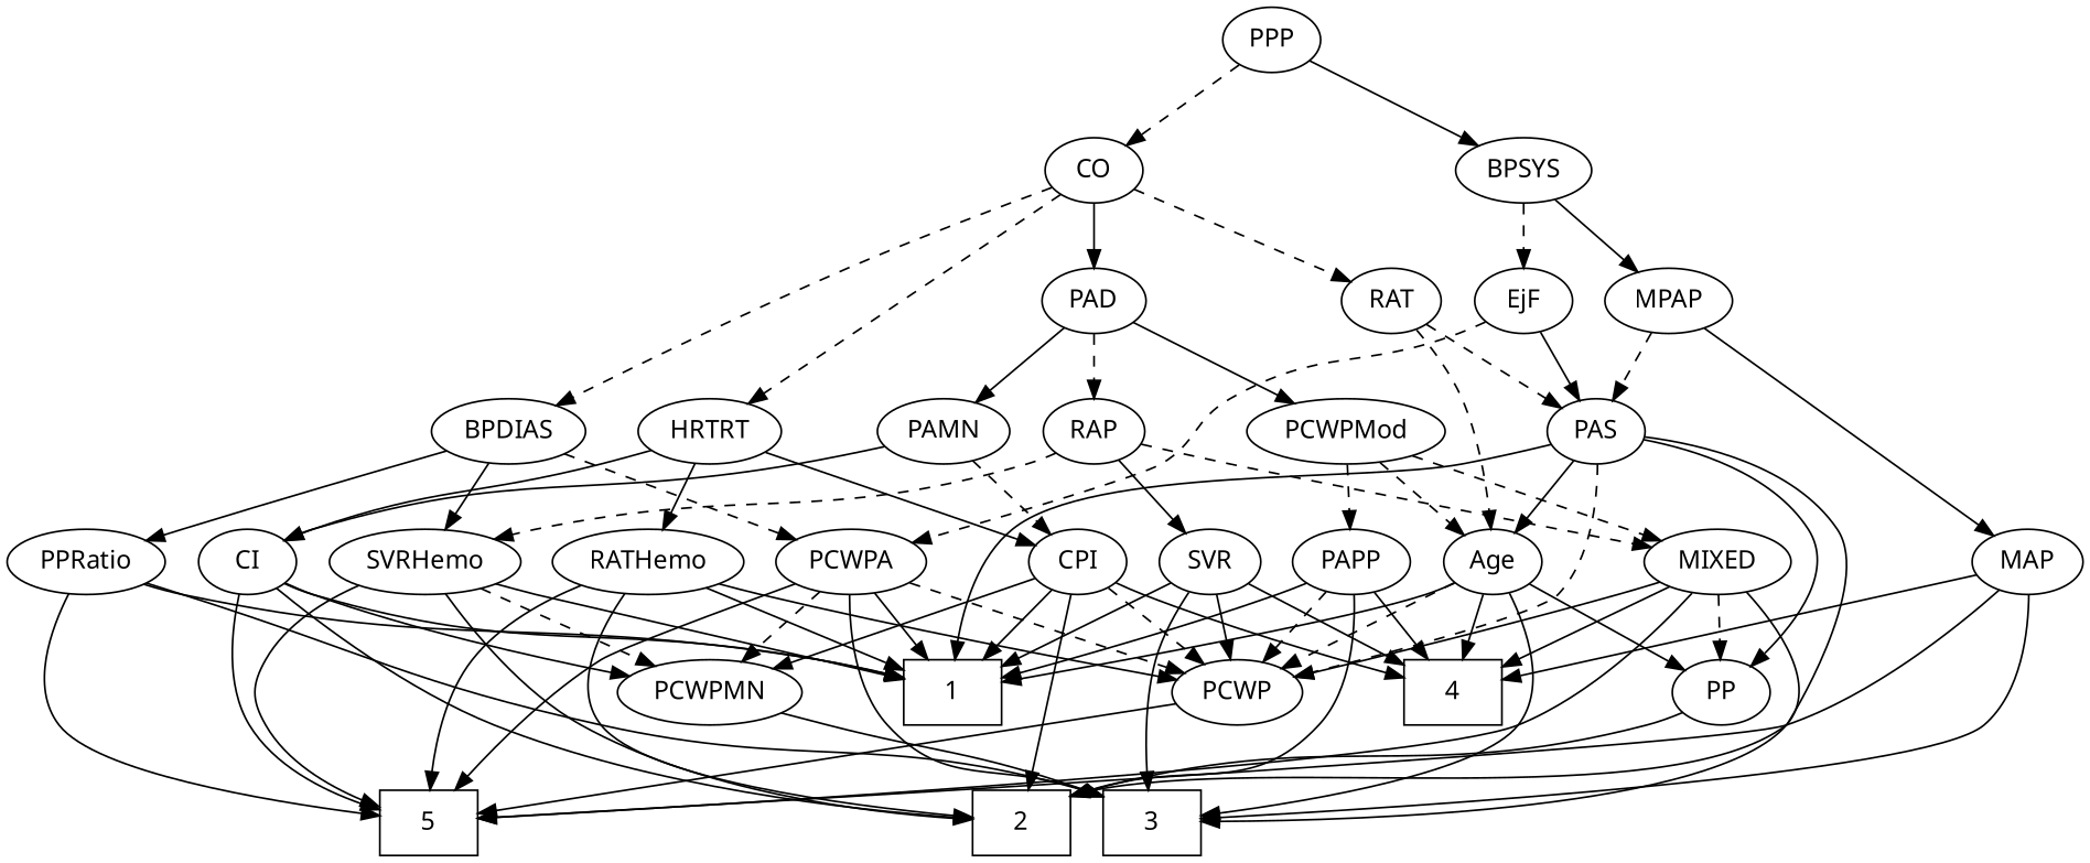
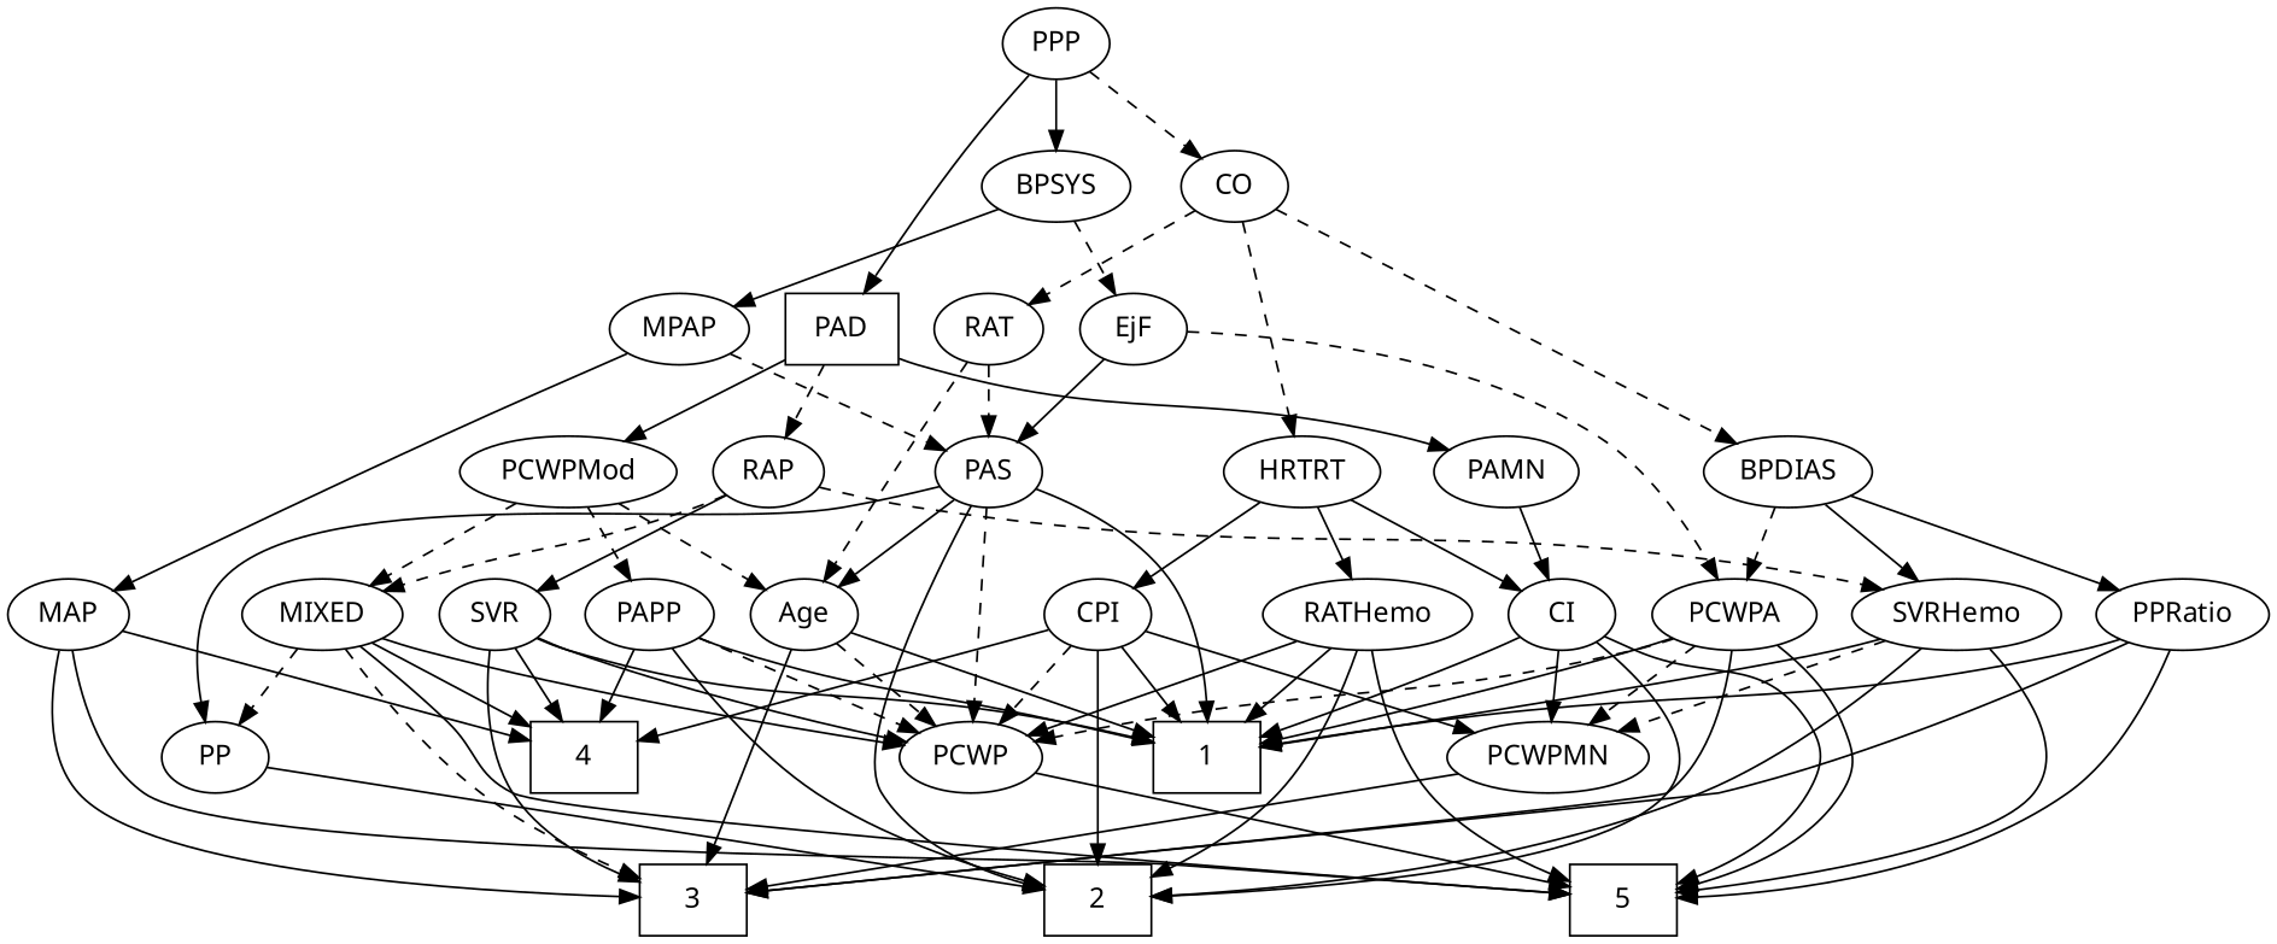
  strict digraph {
    fontname="Noto Sans"
    node [fontname="Noto Sans"]
    edge [fontname="Noto Sans" style=solid]
    1 [height=0.5 shape=box width=0.75]
    2 [height=0.5 shape=box width=0.75]
    3 [height=0.5 shape=box width=0.75]
    4 [height=0.5 shape=box width=0.75]
    5 [height=0.5 shape=box width=0.75]
    Age [height=0.5 width=0.75]
    PP [height=0.5 width=0.75]
    PCWP [height=0.5 width=0.97491]
    EjF [height=0.5 width=0.75]
    PAS [height=0.5 width=0.75]
    PCWPA [height=0.5 width=1.1555]
    PCWPMN [height=0.5 width=1.3902]
    RAP [height=0.5 width=0.77632]
    MIXED [height=0.5 width=1.1193]
    SVR [height=0.5 width=0.77632]
    SVRHemo [height=0.5 width=1.3902]
    MPAP [height=0.5 width=0.97491]
    MAP [height=0.5 width=0.84854]
    BPSYS [height=0.5 width=1.0471]
-   PAD [height=0.5 width=0.79437]
+   PAD [height=0.5 width=0.79437 shape=box]
    PAMN [height=0.5 width=1.011]
    PCWPMod [height=0.5 width=1.4443]
    CPI [height=0.5 width=0.75]
    CI [height=0.5 width=0.75]
    PAPP [height=0.5 width=0.88464]
    CO [height=0.5 width=0.75]
    RAT [height=0.5 width=0.75827]
    BPDIAS [height=0.5 width=1.1735]
    HRTRT [height=0.5 width=1.1013]
    PPRatio [height=0.5 width=1.1013]
    RATHemo [height=0.5 width=1.3721]
    PPP [height=0.5 width=0.75]
    Age -> 1
    Age -> 3
-   Age -> 4
-   Age -> PP
    Age -> PCWP [style=dashed]
    PP -> 2
    PCWP -> 5
    EjF -> PAS
    EjF -> PCWPA [style=dashed]
    PAS -> 1
    PAS -> 2
    PAS -> Age
    PAS -> PP
    PAS -> PCWP [style=dashed]
    PCWPA -> 1
    PCWPA -> 3
    PCWPA -> 5
    PCWPA -> PCWP [style=dashed]
    PCWPA -> PCWPMN [style=dashed]
    PCWPMN -> 3
    RAP -> MIXED [style=dashed]
    RAP -> SVR
    RAP -> SVRHemo [style=dashed]
-   MIXED -> 3
+   MIXED -> 3 [style=dashed]
    MIXED -> 4
    MIXED -> 5
    MIXED -> PP [style=dashed]
    MIXED -> PCWP
    SVR -> 1
    SVR -> 3
    SVR -> 4
    SVR -> PCWP
    SVRHemo -> 1
    SVRHemo -> 2
    SVRHemo -> 5
    SVRHemo -> PCWPMN [style=dashed]
    MPAP -> PAS [style=dashed]
    MPAP -> MAP
    MAP -> 3
    MAP -> 4
    MAP -> 5
    BPSYS -> EjF [style=dashed]
    BPSYS -> MPAP
    PAD -> RAP [style=dashed]
    PAD -> PAMN
    PAD -> PCWPMod
-   PAMN -> CPI [style=dashed]
    PAMN -> CI
    PCWPMod -> Age [style=dashed]
    PCWPMod -> MIXED [style=dashed]
    PCWPMod -> PAPP [style=dashed]
    CPI -> 1
    CPI -> 2
    CPI -> 4
    CPI -> PCWP [style=dashed]
    CPI -> PCWPMN
    CI -> 1
    CI -> 2
    CI -> 5
    CI -> PCWPMN
    PAPP -> 1
    PAPP -> 2
    PAPP -> 4
    PAPP -> PCWP [style=dashed]
    CO -> RAT [style=dashed]
    CO -> BPDIAS [style=dashed]
    CO -> HRTRT [style=dashed]
    RAT -> Age [style=dashed]
    RAT -> PAS [style=dashed]
    BPDIAS -> PCWPA [style=dashed]
    BPDIAS -> SVRHemo
    BPDIAS -> PPRatio
    HRTRT -> CPI
    HRTRT -> CI
    HRTRT -> RATHemo
    PPRatio -> 1
    PPRatio -> 3
    PPRatio -> 5
    RATHemo -> 1
    RATHemo -> 2
    RATHemo -> 5
    RATHemo -> PCWP
    PPP -> BPSYS
-   CO -> PAD
+   PPP -> PAD
    PPP -> CO [style=dashed]
  }
